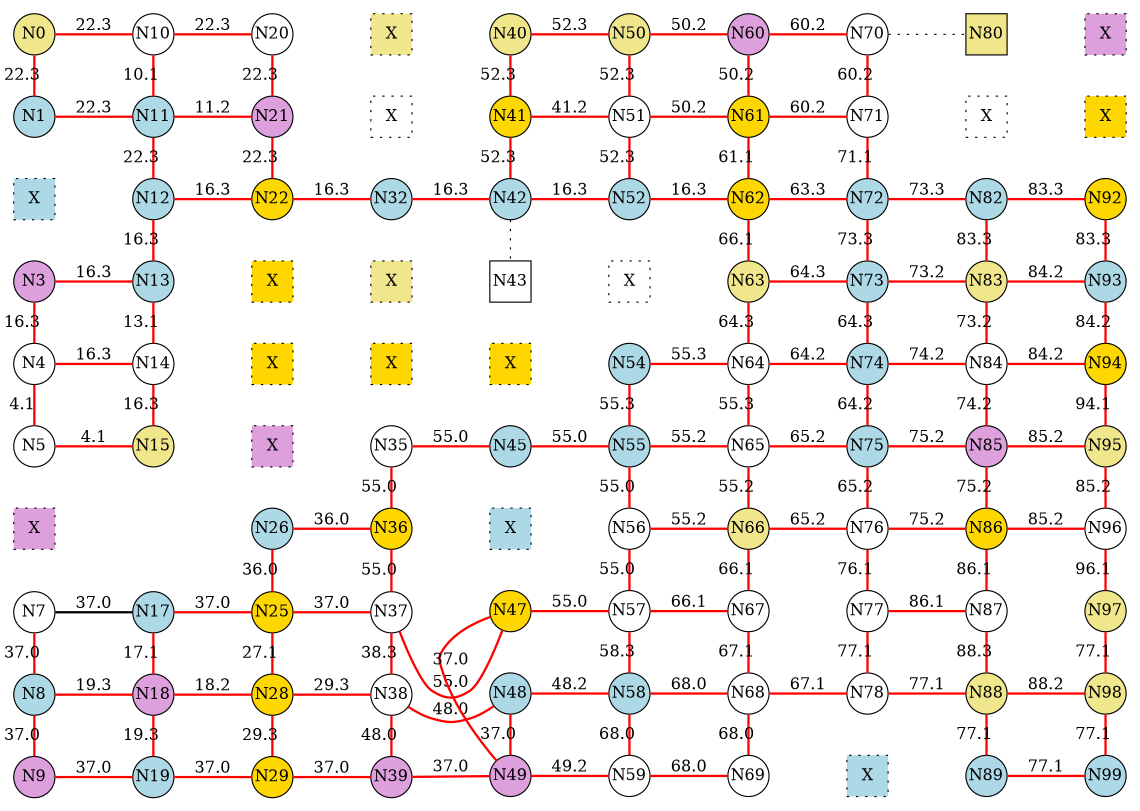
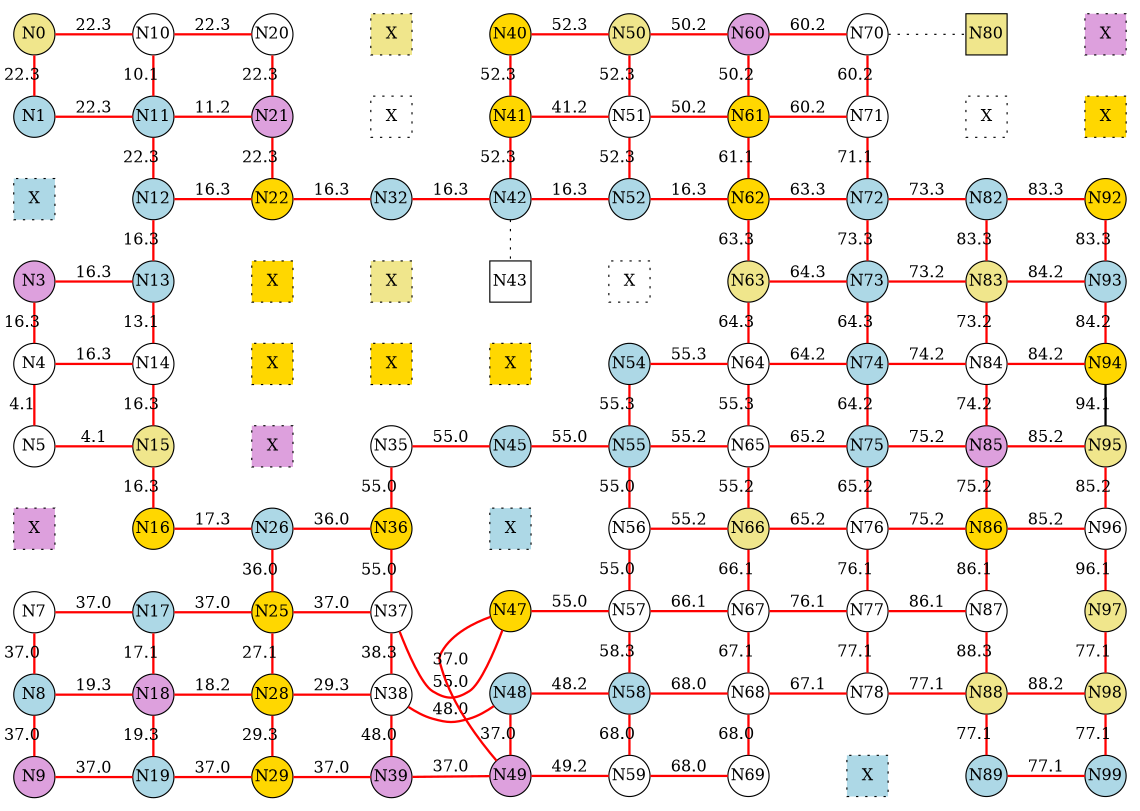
  digraph {
    rankdir=LR
    node [fillcolor=white fixedsize=true shape=circle style=filled]
    edge [color=red dir=none style=bold]
    N0 [fillcolor=khaki]
    N1 [fillcolor=lightblue]
    n3 [fillcolor=lightblue label=X shape=square style="dotted,filled"]
    N3 [fillcolor=plum]
    N4
    N5
    n7 [fillcolor=plum label=X shape=square style="dotted,filled"]
    N7
    N8 [fillcolor=lightblue]
    N9 [fillcolor=plum]
    N10
    N11 [fillcolor=lightblue]
    N12 [fillcolor=lightblue]
    N13 [fillcolor=lightblue]
    N14
    N15 [fillcolor=khaki]
+   N16 [fillcolor=gold]
    N17 [fillcolor=lightblue]
    N18 [fillcolor=plum]
    N19 [fillcolor=lightblue]
    N20
    N21 [fillcolor=plum]
    N22 [fillcolor=gold]
    n24 [fillcolor=gold label=X shape=square style="dotted,filled"]
    n25 [fillcolor=gold label=X shape=square style="dotted,filled"]
    n26 [fillcolor=plum label=X shape=square style="dotted,filled"]
    N26 [fillcolor=lightblue]
    n28 [fillcolor=gold label=N25]
    N28 [fillcolor=gold]
    N29 [fillcolor=gold]
    n31 [fillcolor=khaki label=X shape=square style="dotted,filled"]
    n32 [label=X shape=square style="dotted,filled"]
    N32 [fillcolor=lightblue]
    n34 [fillcolor=khaki label=X shape=square style="dotted,filled"]
    n35 [fillcolor=gold label=X shape=square style="dotted,filled"]
    N35
    N36 [fillcolor=gold]
    N37
    N38
    N39 [fillcolor=plum]
-   N40 [fillcolor=khaki]
+   N40 [fillcolor=gold]
    N41 [fillcolor=gold]
    N42 [fillcolor=lightblue]
    N43 [shape=square]
    n45 [fillcolor=gold label=X shape=square style="dotted,filled"]
    N45 [fillcolor=lightblue]
    n47 [fillcolor=lightblue label=X shape=square style="dotted,filled"]
    N47 [fillcolor=gold]
    N48 [fillcolor=lightblue]
    N49 [fillcolor=plum]
    N50 [fillcolor=khaki]
    N51
    N52 [fillcolor=lightblue]
    n54 [label=X shape=square style="dotted,filled"]
    N54 [fillcolor=lightblue]
    N55 [fillcolor=lightblue]
    N56
    N57
    N58 [fillcolor=lightblue]
    N59
    N60 [fillcolor=plum]
    N61 [fillcolor=gold]
    N62 [fillcolor=gold]
    N63 [fillcolor=khaki]
    N64
    N65
    N66 [fillcolor=khaki]
    N67
    N68
    N69
    N70
    N71
    N72 [fillcolor=lightblue]
    N73 [fillcolor=lightblue]
    N74 [fillcolor=lightblue]
    N75 [fillcolor=lightblue]
    N76
    N77
    N78
    n80 [fillcolor=lightblue label=X shape=square style="dotted,filled"]
    N80 [fillcolor=khaki shape=square]
    n82 [label=X shape=square style="dotted,filled"]
    N82 [fillcolor=lightblue]
    N83 [fillcolor=khaki]
    N84
    N85 [fillcolor=plum]
    N86 [fillcolor=gold]
    N87
    N88 [fillcolor=khaki]
    N89 [fillcolor=lightblue]
    n91 [fillcolor=plum label=X shape=square style="dotted,filled"]
    n92 [fillcolor=gold label=X shape=square style="dotted,filled"]
    N92 [fillcolor=gold]
    N93 [fillcolor=lightblue]
    N94 [fillcolor=gold]
    N95 [fillcolor=khaki]
    N96
    N97 [fillcolor=khaki]
    N98 [fillcolor=khaki]
    N99 [fillcolor=lightblue]
    subgraph sub_1 {
      rank=same
      N0
      N1
      n3
      N3
      N4
      N5
      n7
      N7
      N8
      N9
    }
    subgraph sub_2 {
      rank=same
      N10
      N11
      N12
      N13
      N14
      N15
+     N16
      N17
      N18
      N19
    }
    subgraph sub_3 {
      rank=same
      N20
      N21
      N22
      n24
      n25
      n26
      N26
      n28
      N28
      N29
    }
    subgraph sub_4 {
      rank=same
      n31
      n32
      N32
      n34
      n35
      N35
      N36
      N37
      N38
      N39
    }
    subgraph sub_5 {
      rank=same
      N40
      N41
      N42
      N43
      n45
      N45
      n47
      N47
      N48
      N49
    }
    subgraph sub_6 {
      rank=same
      N50
      N51
      N52
      n54
      N54
      N55
      N56
      N57
      N58
      N59
    }
    subgraph sub_7 {
      rank=same
      N60
      N61
      N62
      N63
      N64
      N65
      N66
      N67
      N68
      N69
    }
    subgraph sub_8 {
      rank=same
      N70
      N71
      N72
      N73
      N74
      N75
      N76
      N77
      N78
      n80
    }
    subgraph sub_9 {
      rank=same
      N80
      n82
      N82
      N83
      N84
      N85
      N86
      N87
      N88
      N89
    }
    subgraph sub_10 {
      rank=same
      n91
      n92
      N92
      N93
      N94
      N95
      N96
      N97
      N98
      N99
    }
    N0 -> N1 [label=22.3]
    N0 -> N10 [label=22.3]
    N1 -> n3 [label=" " style=invis color=""]
    N1 -> N11 [label=22.3]
    n3 -> N3 [label=" " style=invis color=""]
    n3 -> N12 [label=" " style=invis color=""]
    N3 -> N4 [label=16.3]
    N3 -> N13 [label=16.3]
    N4 -> N5 [label=4.1]
    N4 -> N14 [label=16.3]
    N5 -> n7 [label=" " style=invis color=""]
    N5 -> N15 [label=4.1]
    n7 -> N7 [label=" " style=invis color=""]
+   n7 -> N16 [label=" " style=invis color=""]
    N7 -> N8 [label=37.0]
-   N7 -> N17 [color=black label=37.0]
+   N7 -> N17 [label=37.0]
    N8 -> N9 [label=37.0]
    N8 -> N18 [label=19.3]
    N9 -> N19 [label=37.0]
    N10 -> N11 [label=10.1]
    N10 -> N20 [label=22.3]
    N11 -> N12 [label=22.3]
    N11 -> N21 [label=11.2]
    N12 -> N13 [label=16.3]
    N12 -> N22 [label=16.3]
    N13 -> N14 [label=13.1]
    N13 -> n24 [label=" " style=invis color=""]
    N14 -> N15 [label=16.3]
    N14 -> n25 [label=" " style=invis color=""]
+   N15 -> N16 [label=16.3]
    N15 -> n26 [label=" " style=invis color=""]
+   N16 -> N26 [label=17.3]
    N17 -> N18 [label=17.1]
    N17 -> n28 [label=37.0]
    N18 -> N19 [label=19.3]
    N18 -> N28 [label=18.2]
    N19 -> N29 [label=37.0]
    N20 -> N21 [label=22.3]
    N20 -> n31 [label=" " style=invis color=""]
    N21 -> N22 [label=22.3]
    N21 -> n32 [label=" " style=invis color=""]
    N22 -> n24 [label=" " style=invis color=""]
    N22 -> N32 [label=16.3]
    n24 -> n25 [label=" " style=invis color=""]
    n24 -> n34 [label=" " style=invis color=""]
    n25 -> n26 [label=" " style=invis color=""]
    n25 -> n35 [label=" " style=invis color=""]
    n26 -> N26 [label=" " style=invis color=""]
    n26 -> N35 [label=" " style=invis color=""]
    N26 -> n28 [label=36.0]
    N26 -> N36 [label=36.0]
    n28 -> N28 [label=27.1]
    n28 -> N37 [label=37.0]
    N28 -> N29 [label=29.3]
    N28 -> N38 [label=29.3]
    N29 -> N39 [label=37.0]
    n31 -> n32 [label=" " style=invis color=""]
    n31 -> N40 [label=" " style=invis color=""]
    n32 -> N32 [label=" " style=invis color=""]
    n32 -> N41 [label=" " style=invis color=""]
    N32 -> n34 [label=" " style=invis color=""]
    N32 -> N42 [label=16.3]
    n34 -> n35 [label=" " style=invis color=""]
    n34 -> N43 [label=" " style=invis color=""]
    n35 -> N35 [label=" " style=invis color=""]
    n35 -> n45 [label=" " style=invis color=""]
    N35 -> N36 [label=55.0]
    N35 -> N45 [label=55.0]
    N36 -> N37 [label=55.0]
    N36 -> n47 [label=" " style=invis color=""]
    N37 -> N38 [label=38.3]
    N37 -> N47 [label=55.0]
    N38 -> N39 [label=48.0]
    N38 -> N48 [label=48.0]
    N39 -> N49 [label=37.0]
    N40 -> N41 [label=52.3]
    N40 -> N50 [label=52.3]
    N41 -> N42 [label=52.3]
    N41 -> N51 [label=41.2]
    N42 -> N43 [style=dotted color=""]
    N42 -> N52 [label=16.3]
    N43 -> n45 [label=" " style=invis color=""]
    N43 -> n54 [label=" " style=invis color=""]
    n45 -> N45 [label=" " style=invis color=""]
    n45 -> N54 [label=" " style=invis color=""]
    N45 -> n47 [label=" " style=invis color=""]
    N45 -> N55 [label=55.0]
    n47 -> N47 [label=" " style=invis color=""]
    n47 -> N56 [label=" " style=invis color=""]
    N47 -> N49 [label=37.0]
    N47 -> N57 [label=55.0]
    N48 -> N49 [label=37.0]
    N48 -> N58 [label=48.2]
    N49 -> N59 [label=49.2]
    N50 -> N51 [label=52.3]
    N50 -> N60 [label=50.2]
    N51 -> N52 [label=52.3]
    N51 -> N61 [label=50.2]
    N52 -> n54 [label=" " style=invis color=""]
    N52 -> N62 [label=16.3]
    n54 -> N54 [label=" " style=invis color=""]
    n54 -> N63 [label=" " style=invis color=""]
    N54 -> N55 [label=55.3]
    N54 -> N64 [label=55.3]
    N55 -> N56 [label=55.0]
    N55 -> N65 [label=55.2]
    N56 -> N57 [label=55.0]
    N56 -> N66 [label=55.2]
    N57 -> N58 [label=58.3]
    N57 -> N67 [label=66.1]
    N58 -> N59 [label=68.0]
    N58 -> N68 [label=68.0]
    N59 -> N69 [label=68.0]
    N60 -> N61 [label=50.2]
    N60 -> N70 [label=60.2]
    N61 -> N62 [label=61.1]
    N61 -> N71 [label=60.2]
-   N62 -> N63 [label=66.1]
+   N62 -> N63 [label=63.3]
    N62 -> N72 [label=63.3]
    N63 -> N64 [label=64.3]
    N63 -> N73 [label=64.3]
    N64 -> N65 [label=55.3]
    N64 -> N74 [label=64.2]
    N65 -> N66 [label=55.2]
    N65 -> N75 [label=65.2]
    N66 -> N67 [label=66.1]
    N66 -> N76 [label=65.2]
    N67 -> N68 [label=67.1]
+   N67 -> N77 [label=76.1]
    N68 -> N69 [label=68.0]
    N68 -> N78 [label=67.1]
    N69 -> n80 [label=" " style=invis color=""]
    N70 -> N71 [label=60.2]
    N70 -> N80 [style=dotted color=""]
    N71 -> N72 [label=71.1]
    N71 -> n82 [label=" " style=invis color=""]
    N72 -> N73 [label=73.3]
    N72 -> N82 [label=73.3]
    N73 -> N74 [label=64.3]
    N73 -> N83 [label=73.2]
    N74 -> N75 [label=64.2]
    N74 -> N84 [label=74.2]
    N75 -> N76 [label=65.2]
    N75 -> N85 [label=75.2]
    N76 -> N77 [label=76.1]
    N76 -> N86 [label=75.2]
    N77 -> N78 [label=77.1]
    N77 -> N87 [label=86.1]
    N78 -> n80 [label=" " style=invis color=""]
    N78 -> N88 [label=77.1]
    n80 -> N89 [label=" " style=invis color=""]
    N80 -> n82 [label=" " style=invis color=""]
    N80 -> n91 [label=" " style=invis color=""]
    n82 -> N82 [label=" " style=invis color=""]
    n82 -> n92 [label=" " style=invis color=""]
    N82 -> N83 [label=83.3]
    N82 -> N92 [label=83.3]
    N83 -> N84 [label=73.2]
    N83 -> N93 [label=84.2]
    N84 -> N85 [label=74.2]
    N84 -> N94 [label=84.2]
    N85 -> N86 [label=75.2]
    N85 -> N95 [label=85.2]
    N86 -> N87 [label=86.1]
    N86 -> N96 [label=85.2]
    N87 -> N88 [label=88.3]
    N88 -> N89 [label=77.1]
    N88 -> N98 [label=88.2]
    N89 -> N99 [label=77.1]
    n91 -> n92 [label=" " style=invis color=""]
    n92 -> N92 [label=" " style=invis color=""]
    N92 -> N93 [label=83.3]
    N93 -> N94 [label=84.2]
-   N94 -> N95 [label=94.1]
+   N94 -> N95 [color=black label=94.1]
    N95 -> N96 [label=85.2]
    N96 -> N97 [label=96.1]
    N97 -> N98 [label=77.1]
    N98 -> N99 [label=77.1]
  }
